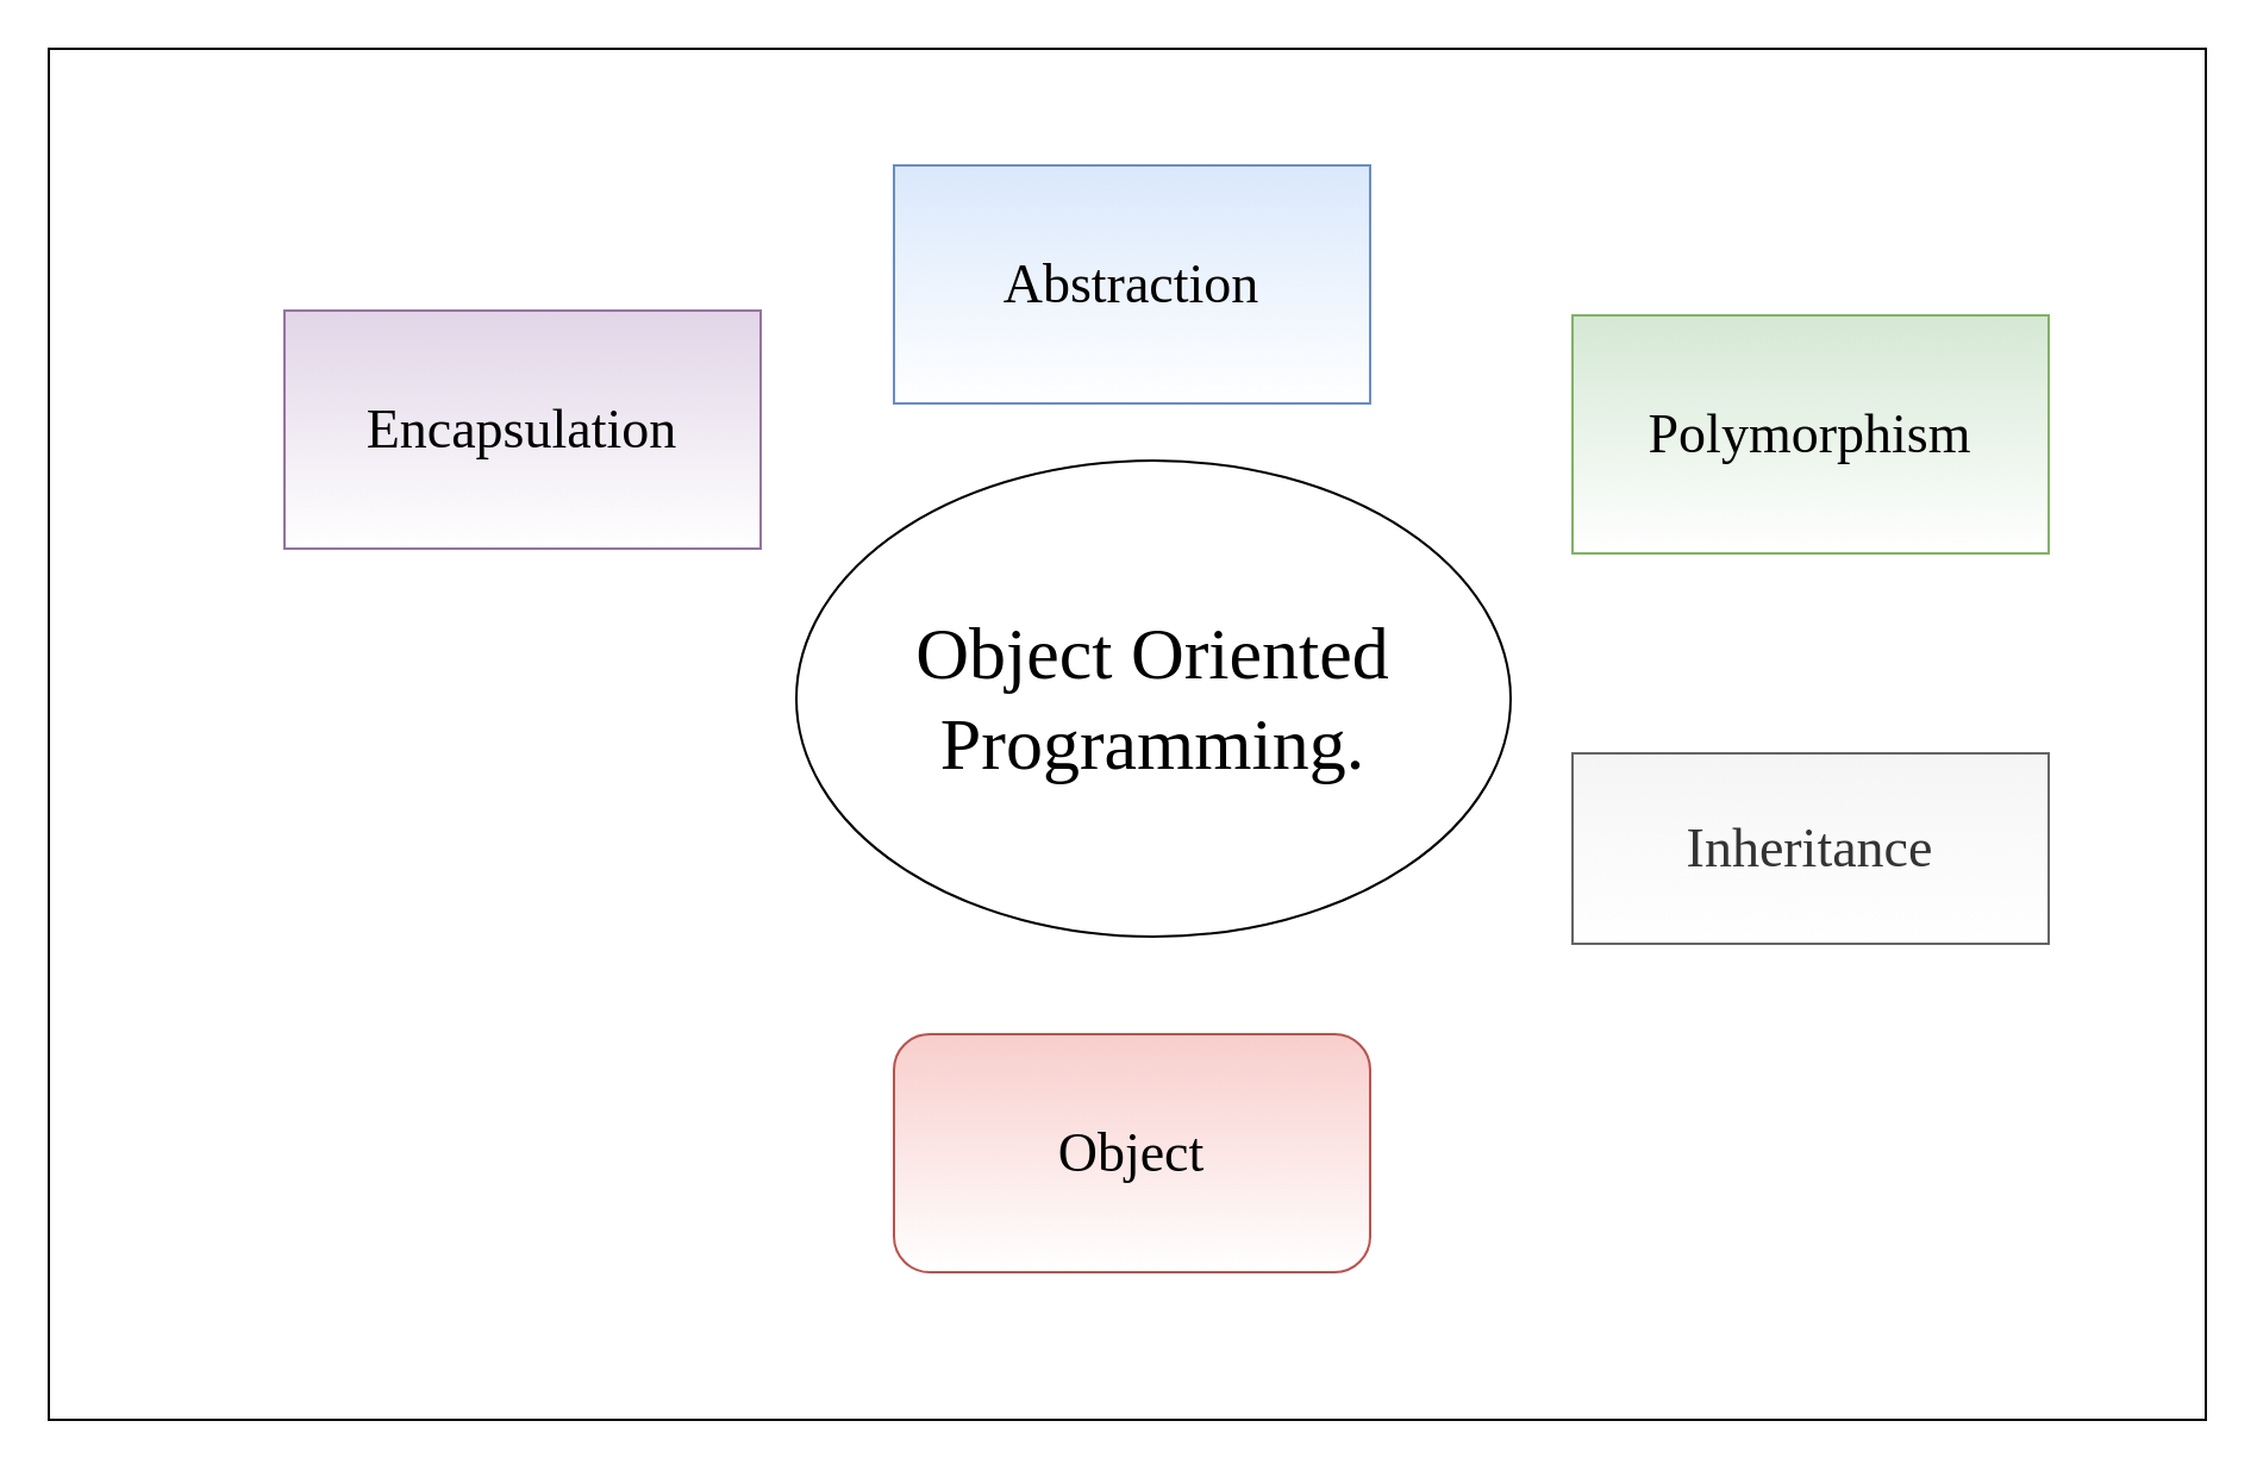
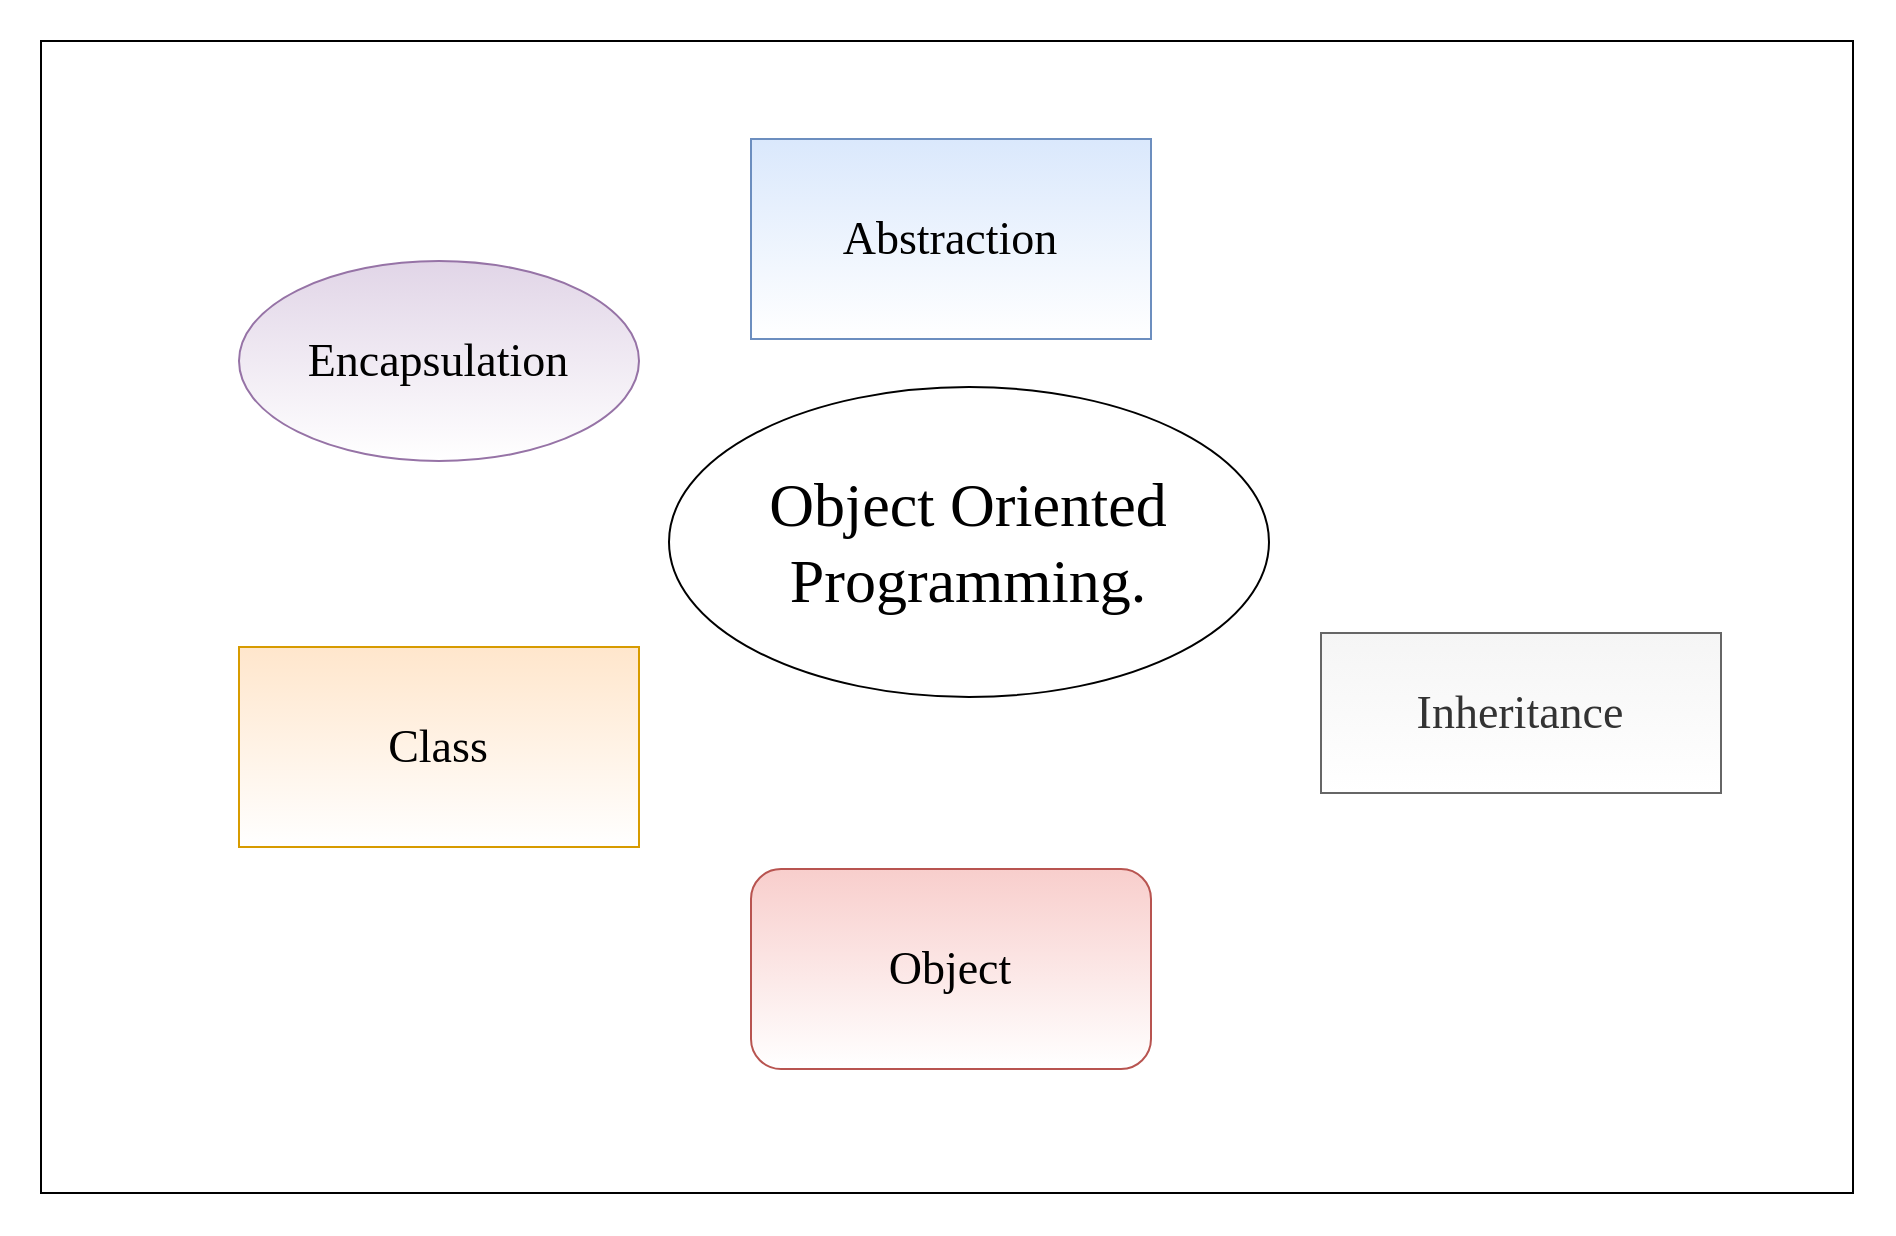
  <mxCell id="0" />
  <mxCell id="1" parent="0" />
- <mxCell id="2" value="&lt;div style=&quot;font-size: 23px;&quot;&gt;Encapsulation&lt;/div&gt;" style="rounded=0;whiteSpace=wrap;html=1;fontFamily=Lucida Console;fillColor=#e1d5e7;strokeColor=#9673a6;strokeWidth=1;gradientColor=#ffffff;perimeterSpacing=15;fontSize=23;" vertex="1" parent="1"><mxGeometry x="119" y="130" width="200" height="100" as="geometry" /></mxCell>
+ <mxCell id="2" value="&lt;div style=&quot;font-size: 23px;&quot;&gt;Encapsulation&lt;/div&gt;" style="ellipse;whiteSpace=wrap;html=1;fontFamily=Lucida Console;fillColor=#e1d5e7;strokeColor=#9673a6;strokeWidth=1;gradientColor=#ffffff;perimeterSpacing=15;fontSize=23;" vertex="1" parent="1"><mxGeometry x="119" y="130" width="200" height="100" as="geometry" /></mxCell>
  <mxCell id="3" value="&lt;div style=&quot;font-size: 23px;&quot;&gt;Abstraction&lt;/div&gt;" style="rounded=0;whiteSpace=wrap;html=1;fontFamily=Lucida Console;fillColor=#dae8fc;strokeColor=#6c8ebf;strokeWidth=1;gradientColor=#ffffff;perimeterSpacing=15;fontSize=23;" vertex="1" parent="1"><mxGeometry x="375" y="69" width="200" height="100" as="geometry" /></mxCell>
+ <mxCell id="4" value="&lt;div style=&quot;font-size: 23px;&quot;&gt;Class&lt;/div&gt;" style="rounded=0;whiteSpace=wrap;html=1;fontFamily=Lucida Console;fillColor=#ffe6cc;strokeColor=#d79b00;strokeWidth=1;gradientColor=#ffffff;perimeterSpacing=15;fontSize=23;" vertex="1" parent="1"><mxGeometry x="119" y="323" width="200" height="100" as="geometry" /></mxCell>
  <mxCell id="5" value="Inheritance" style="rounded=0;whiteSpace=wrap;html=1;fontFamily=Lucida Console;fillColor=#f5f5f5;strokeColor=#666666;fontColor=#333333;strokeWidth=1;gradientColor=#ffffff;perimeterSpacing=15;fontSize=23;" vertex="1" parent="1"><mxGeometry x="660" y="316" width="200" height="80" as="geometry" /></mxCell>
- <mxCell id="6" value="&lt;div style=&quot;font-size: 23px;&quot;&gt;Polymorphism&lt;/div&gt;" style="rounded=0;whiteSpace=wrap;html=1;fontFamily=Lucida Console;fillColor=#d5e8d4;strokeColor=#82b366;strokeWidth=1;gradientColor=#ffffff;perimeterSpacing=15;fontSize=23;" vertex="1" parent="1"><mxGeometry x="660" y="132" width="200" height="100" as="geometry" /></mxCell>
  <mxCell id="7" value="&lt;font style=&quot;font-size: 23px;&quot;&gt;Object&lt;/font&gt;" style="rounded=1;whiteSpace=wrap;html=1;fontFamily=Lucida Console;fillColor=#f8cecc;strokeColor=#b85450;strokeWidth=1;gradientColor=#ffffff;perimeterSpacing=15;glass=0;shadow=0;sketch=0;fontSize=23;" vertex="1" parent="1"><mxGeometry x="375" y="434" width="200" height="100" as="geometry" /></mxCell>
- <mxCell id="8" value="&lt;div style=&quot;font-size: 31px;&quot;&gt;&lt;font style=&quot;font-size: 31px;&quot;&gt;Object Oriented Programming.&lt;/font&gt;&lt;/div&gt;&lt;font style=&quot;font-size: 31px;&quot;&gt;&lt;/font&gt;" style="ellipse;whiteSpace=wrap;html=1;fontFamily=Lucida Console;strokeWidth=1;gradientColor=#ffffff;perimeterSpacing=15;fontSize=31;" vertex="1" parent="1"><mxGeometry x="334" y="193" width="300" height="200" as="geometry" /></mxCell>
+ <mxCell id="8" value="&lt;div style=&quot;font-size: 31px;&quot;&gt;&lt;font style=&quot;font-size: 31px;&quot;&gt;Object Oriented Programming.&lt;/font&gt;&lt;/div&gt;&lt;font style=&quot;font-size: 31px;&quot;&gt;&lt;/font&gt;" style="ellipse;whiteSpace=wrap;html=1;fontFamily=Lucida Console;strokeWidth=1;gradientColor=#ffffff;perimeterSpacing=15;fontSize=31;" vertex="1" parent="1"><mxGeometry x="334" y="193" width="300" height="155" as="geometry" /></mxCell>
  <mxCell id="9" value="" style="rounded=0;whiteSpace=wrap;html=1;shadow=0;glass=0;sketch=0;strokeWidth=1;fillColor=none;gradientColor=#ffffff;fontFamily=Lucida Console;fontSize=31;" vertex="1" parent="1"><mxGeometry x="20" y="20" width="906" height="576" as="geometry" /></mxCell>
